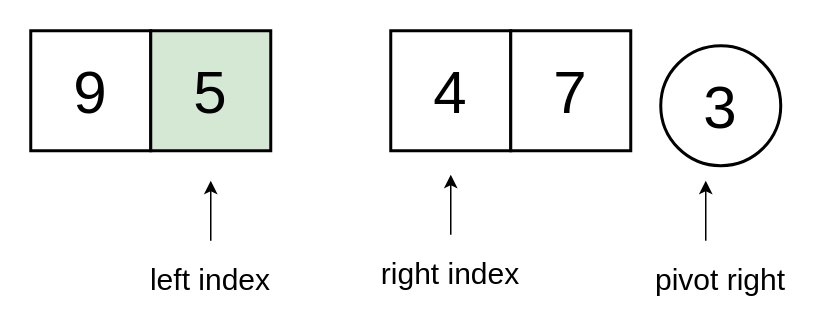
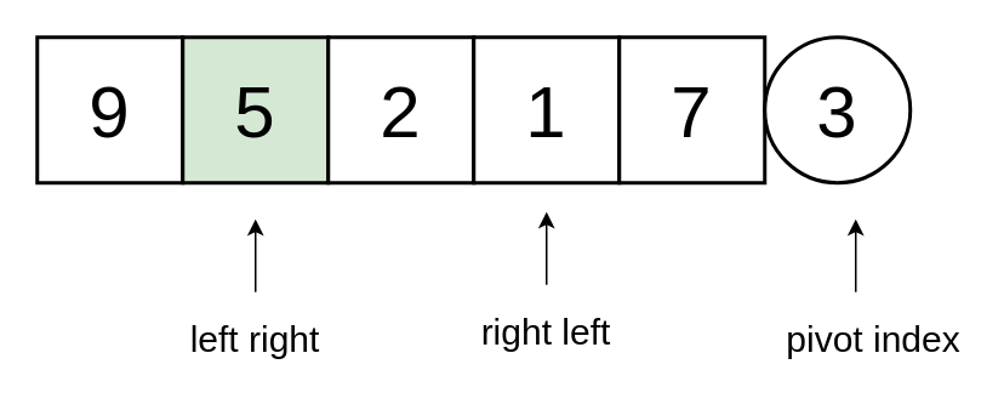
  <mxCell id="0" />
  <mxCell id="1" parent="0" />
  <mxCell id="2" value="&lt;font style=&quot;font-size: 40px;&quot;&gt;9&lt;/font&gt;" style="whiteSpace=wrap;html=1;aspect=fixed;strokeWidth=2;" vertex="1" parent="1"><mxGeometry x="20" y="20" width="80" height="80" as="geometry" /></mxCell>
  <mxCell id="3" value="&lt;font style=&quot;font-size: 40px;&quot;&gt;5&lt;/font&gt;" style="whiteSpace=wrap;html=1;aspect=fixed;strokeWidth=2;fillColor=#d5e8d4;" vertex="1" parent="1"><mxGeometry x="100" y="20" width="80" height="80" as="geometry" /></mxCell>
- <mxCell id="5" value="&lt;font style=&quot;font-size: 40px;&quot;&gt;4&lt;/font&gt;" style="whiteSpace=wrap;html=1;aspect=fixed;strokeWidth=2;" vertex="1" parent="1"><mxGeometry x="260" y="20" width="80" height="80" as="geometry" /></mxCell>
+ <mxCell id="4" value="&lt;font style=&quot;font-size: 40px;&quot;&gt;2&lt;/font&gt;" style="whiteSpace=wrap;html=1;aspect=fixed;strokeWidth=2;" vertex="1" parent="1"><mxGeometry x="180" y="20" width="80" height="80" as="geometry" /></mxCell>
+ <mxCell id="5" value="&lt;font style=&quot;font-size: 40px;&quot;&gt;1&lt;/font&gt;" style="whiteSpace=wrap;html=1;aspect=fixed;strokeWidth=2;" vertex="1" parent="1"><mxGeometry x="260" y="20" width="80" height="80" as="geometry" /></mxCell>
  <mxCell id="6" value="&lt;font style=&quot;font-size: 40px;&quot;&gt;7&lt;/font&gt;" style="whiteSpace=wrap;html=1;aspect=fixed;strokeWidth=2;" vertex="1" parent="1"><mxGeometry x="340" y="20" width="80" height="80" as="geometry" /></mxCell>
- <mxCell id="7" value="&lt;font style=&quot;font-size: 40px;&quot;&gt;3&lt;/font&gt;" style="ellipse;whiteSpace=wrap;html=1;strokeWidth=2;" vertex="1" parent="1"><mxGeometry x="440" y="30" width="80" height="80" as="geometry" /></mxCell>
+ <mxCell id="7" value="&lt;font style=&quot;font-size: 40px;&quot;&gt;3&lt;/font&gt;" style="ellipse;whiteSpace=wrap;html=1;strokeWidth=2;" vertex="1" parent="1"><mxGeometry x="420" y="20" width="80" height="80" as="geometry" /></mxCell>
  <mxCell id="8" value="" style="endArrow=classic;html=1;rounded=0;strokeColor=#000000;" edge="1" parent="1"><mxGeometry width="50" height="50" relative="1" as="geometry"><mxPoint x="140" y="160" as="sourcePoint" /><mxPoint x="140" y="120" as="targetPoint" /></mxGeometry></mxCell>
- <mxCell id="9" value="&lt;font style=&quot;font-size: 20px;&quot;&gt;left index&lt;/font&gt;" style="text;html=1;strokeColor=none;fillColor=none;align=center;verticalAlign=middle;whiteSpace=wrap;rounded=0;strokeWidth=0;" vertex="1" parent="1"><mxGeometry x="90" y="170" width="100" height="30" as="geometry" /></mxCell>
+ <mxCell id="9" value="&lt;font style=&quot;font-size: 20px;&quot;&gt;left right&lt;/font&gt;" style="text;html=1;strokeColor=none;fillColor=none;align=center;verticalAlign=middle;whiteSpace=wrap;rounded=0;strokeWidth=0;" vertex="1" parent="1"><mxGeometry x="90" y="170" width="100" height="30" as="geometry" /></mxCell>
  <mxCell id="10" value="" style="endArrow=classic;html=1;rounded=0;" edge="1" parent="1"><mxGeometry width="50" height="50" relative="1" as="geometry"><mxPoint x="300" y="156" as="sourcePoint" /><mxPoint x="300" y="116" as="targetPoint" /></mxGeometry></mxCell>
- <mxCell id="11" value="&lt;font style=&quot;font-size: 20px;&quot;&gt;right index&lt;/font&gt;" style="text;html=1;strokeColor=none;fillColor=none;align=center;verticalAlign=middle;whiteSpace=wrap;rounded=0;" vertex="1" parent="1"><mxGeometry x="250" y="166" width="100" height="30" as="geometry" /></mxCell>
+ <mxCell id="11" value="&lt;font style=&quot;font-size: 20px;&quot;&gt;right left&lt;/font&gt;" style="text;html=1;strokeColor=none;fillColor=none;align=center;verticalAlign=middle;whiteSpace=wrap;rounded=0;" vertex="1" parent="1"><mxGeometry x="250" y="166" width="100" height="30" as="geometry" /></mxCell>
  <mxCell id="12" value="" style="endArrow=classic;html=1;rounded=0;" edge="1" parent="1"><mxGeometry width="50" height="50" relative="1" as="geometry"><mxPoint x="470" y="160" as="sourcePoint" /><mxPoint x="470" y="120" as="targetPoint" /></mxGeometry></mxCell>
- <mxCell id="13" value="&lt;font style=&quot;font-size: 20px;&quot;&gt;pivot right&lt;/font&gt;" style="text;html=1;strokeColor=none;fillColor=none;align=center;verticalAlign=middle;whiteSpace=wrap;rounded=0;" vertex="1" parent="1"><mxGeometry x="430" y="170" width="100" height="30" as="geometry" /></mxCell>
+ <mxCell id="13" value="&lt;font style=&quot;font-size: 20px;&quot;&gt;pivot index&lt;/font&gt;" style="text;html=1;strokeColor=none;fillColor=none;align=center;verticalAlign=middle;whiteSpace=wrap;rounded=0;" vertex="1" parent="1"><mxGeometry x="430" y="170" width="100" height="30" as="geometry" /></mxCell>
